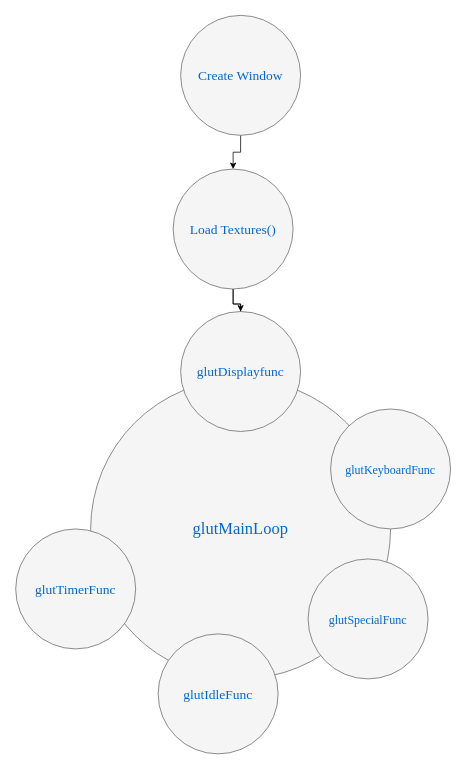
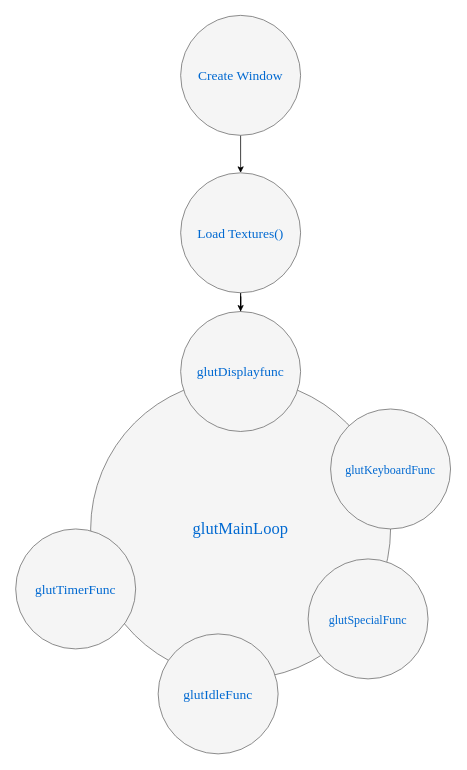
  <mxCell id="0" />
  <mxCell id="1" parent="0" />
  <mxCell id="2" value="glutMainLoop" style="ellipse;whiteSpace=wrap;html=1;rounded=0;shadow=0;dashed=0;comic=0;fontFamily=Verdana;fontSize=22;fontColor=#0069D1;fillColor=#f5f5f5;strokeColor=#666666;" parent="1" vertex="1"><mxGeometry x="120" y="505" width="400" height="400" as="geometry" /></mxCell>
  <mxCell id="3" value="" style="edgeStyle=orthogonalEdgeStyle;rounded=0;orthogonalLoop=1;jettySize=auto;html=1;entryX=0.5;entryY=0.063;entryDx=0;entryDy=0;entryPerimeter=0;shadow=0;" edge="1" parent="1" source="5" target="7"><mxGeometry relative="1" as="geometry"><mxPoint x="520" y="445" as="targetPoint" /></mxGeometry></mxCell>
  <mxCell id="4" value="" style="edgeStyle=orthogonalEdgeStyle;rounded=0;orthogonalLoop=1;jettySize=auto;html=1;shadow=0;" edge="1" parent="1" source="5" target="7"><mxGeometry relative="1" as="geometry" /></mxCell>
- <mxCell id="5" value="&lt;font style=&quot;font-size: 18px;&quot;&gt;Load Textures()&lt;/font&gt;" style="ellipse;whiteSpace=wrap;html=1;rounded=0;shadow=0;dashed=0;comic=0;fontFamily=Verdana;fontSize=22;fontColor=#0069D1;fillColor=#f5f5f5;strokeColor=#666666;" parent="1" vertex="1"><mxGeometry x="230" y="225" width="160" height="160" as="geometry" /></mxCell>
+ <mxCell id="5" value="&lt;font style=&quot;font-size: 18px;&quot;&gt;Load Textures()&lt;/font&gt;" style="ellipse;whiteSpace=wrap;html=1;rounded=0;shadow=0;dashed=0;comic=0;fontFamily=Verdana;fontSize=22;fontColor=#0069D1;fillColor=#f5f5f5;strokeColor=#666666;" parent="1" vertex="1"><mxGeometry x="240" y="230" width="160" height="160" as="geometry" /></mxCell>
  <mxCell id="6" value="&lt;font style=&quot;font-size: 16px;&quot;&gt;glutKeyboardFunc&lt;/font&gt;" style="ellipse;whiteSpace=wrap;html=1;rounded=0;shadow=0;dashed=0;comic=0;fontFamily=Verdana;fontSize=22;fontColor=#0069D1;fillColor=#f5f5f5;strokeColor=#666666;" parent="1" vertex="1"><mxGeometry x="440" y="545" width="160" height="160" as="geometry" /></mxCell>
  <mxCell id="7" value="&lt;font style=&quot;font-size: 18px;&quot;&gt;glutDisplayfunc&lt;/font&gt;" style="ellipse;whiteSpace=wrap;html=1;rounded=0;shadow=0;dashed=0;comic=0;fontFamily=Verdana;fontSize=22;fontColor=#0069D1;fillColor=#f5f5f5;strokeColor=#666666;" parent="1" vertex="1"><mxGeometry x="240" y="415" width="160" height="160" as="geometry" /></mxCell>
  <mxCell id="8" value="&lt;font style=&quot;font-size: 18px;&quot;&gt;glutIdleFunc&lt;/font&gt;" style="ellipse;whiteSpace=wrap;html=1;rounded=0;shadow=0;dashed=0;comic=0;fontFamily=Verdana;fontSize=22;fontColor=#0069D1;fillColor=#f5f5f5;strokeColor=#666666;" parent="1" vertex="1"><mxGeometry x="210" y="845" width="160" height="160" as="geometry" /></mxCell>
  <mxCell id="9" value="" style="edgeStyle=orthogonalEdgeStyle;rounded=0;orthogonalLoop=1;jettySize=auto;html=1;shadow=0;" edge="1" parent="1" source="10" target="5"><mxGeometry relative="1" as="geometry" /></mxCell>
  <mxCell id="10" value="&lt;font style=&quot;font-size: 18px;&quot;&gt;Create Window&lt;/font&gt;" style="ellipse;whiteSpace=wrap;html=1;rounded=0;shadow=0;dashed=0;comic=0;fontFamily=Verdana;fontSize=22;fontColor=#0069D1;fillColor=#f5f5f5;strokeColor=#666666;" vertex="1" parent="1"><mxGeometry x="240" y="20" width="160" height="160" as="geometry" /></mxCell>
  <mxCell id="11" value="&lt;font style=&quot;font-size: 16px;&quot;&gt;glutSpecialFunc&lt;/font&gt;" style="ellipse;whiteSpace=wrap;html=1;rounded=0;shadow=0;dashed=0;comic=0;fontFamily=Verdana;fontSize=22;fontColor=#0069D1;fillColor=#f5f5f5;strokeColor=#666666;" vertex="1" parent="1"><mxGeometry x="410" y="745" width="160" height="160" as="geometry" /></mxCell>
  <mxCell id="12" value="&lt;font style=&quot;font-size: 18px;&quot;&gt;glutTimerFunc&lt;/font&gt;" style="ellipse;whiteSpace=wrap;html=1;rounded=0;shadow=0;dashed=0;comic=0;fontFamily=Verdana;fontSize=22;fontColor=#0069D1;fillColor=#f5f5f5;strokeColor=#666666;" vertex="1" parent="1"><mxGeometry x="20" y="705" width="160" height="160" as="geometry" /></mxCell>
